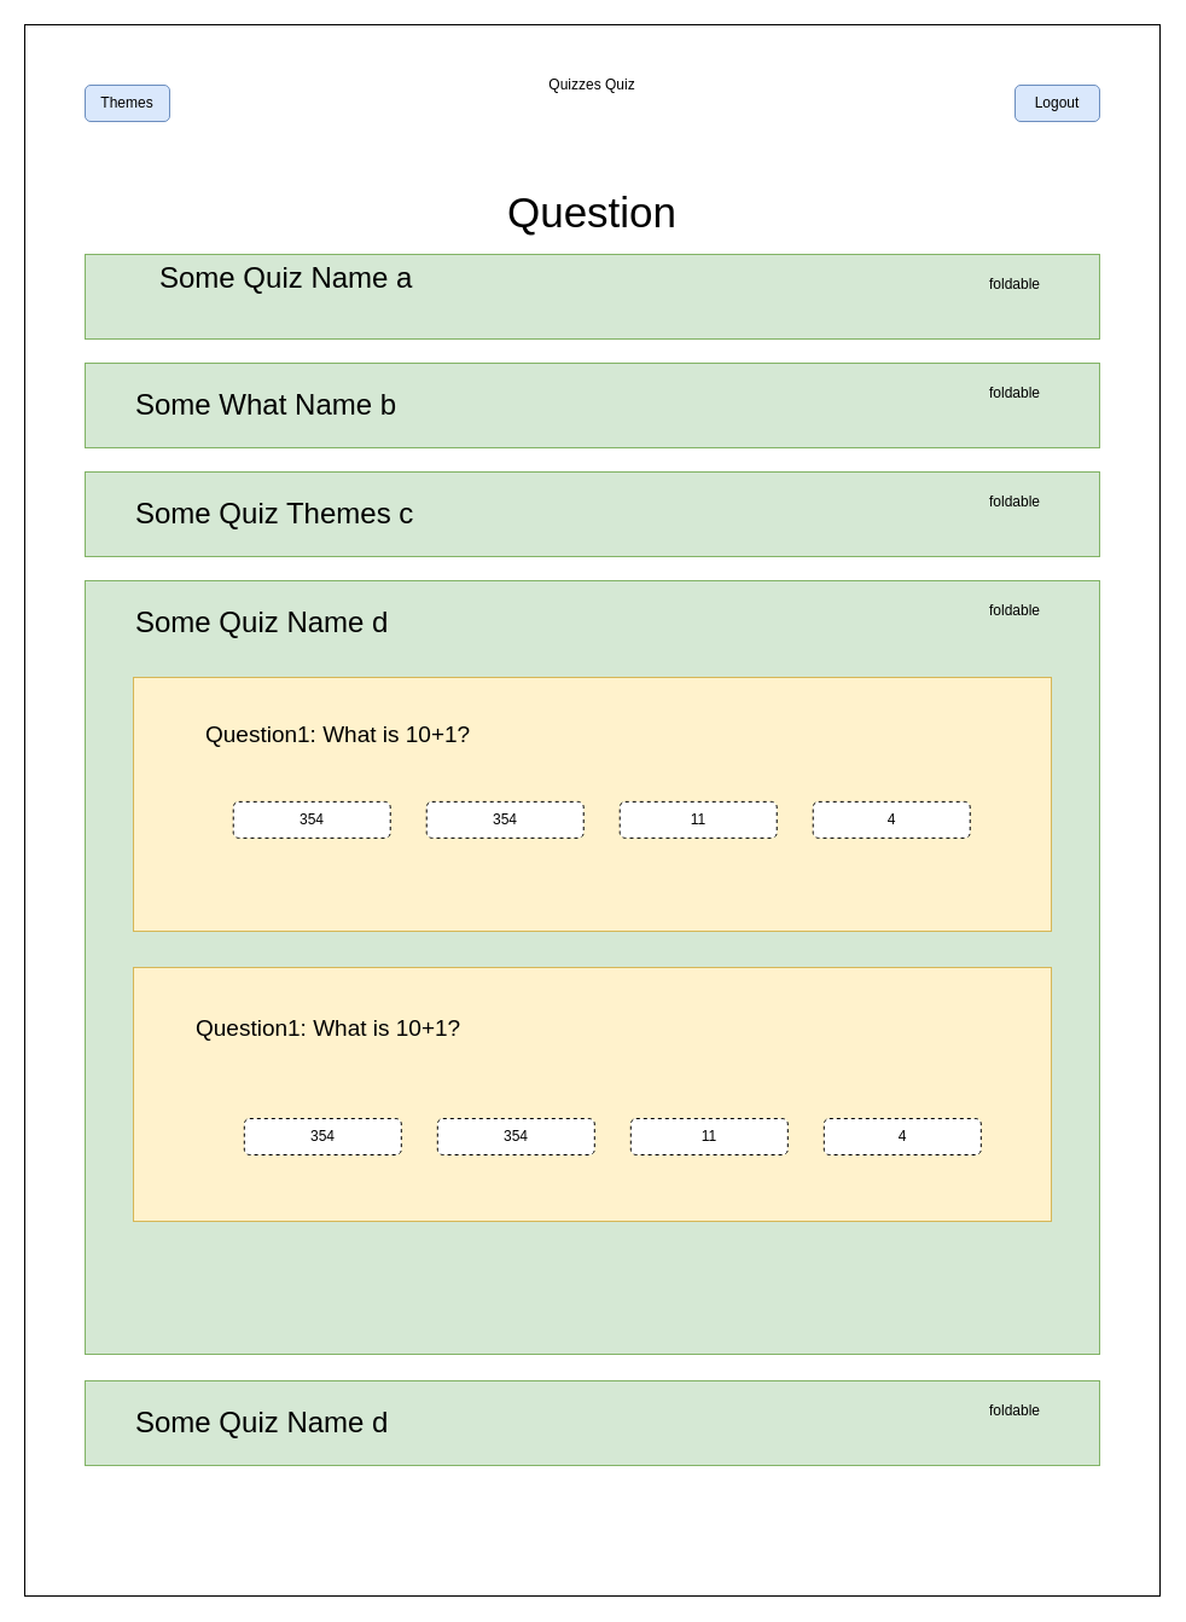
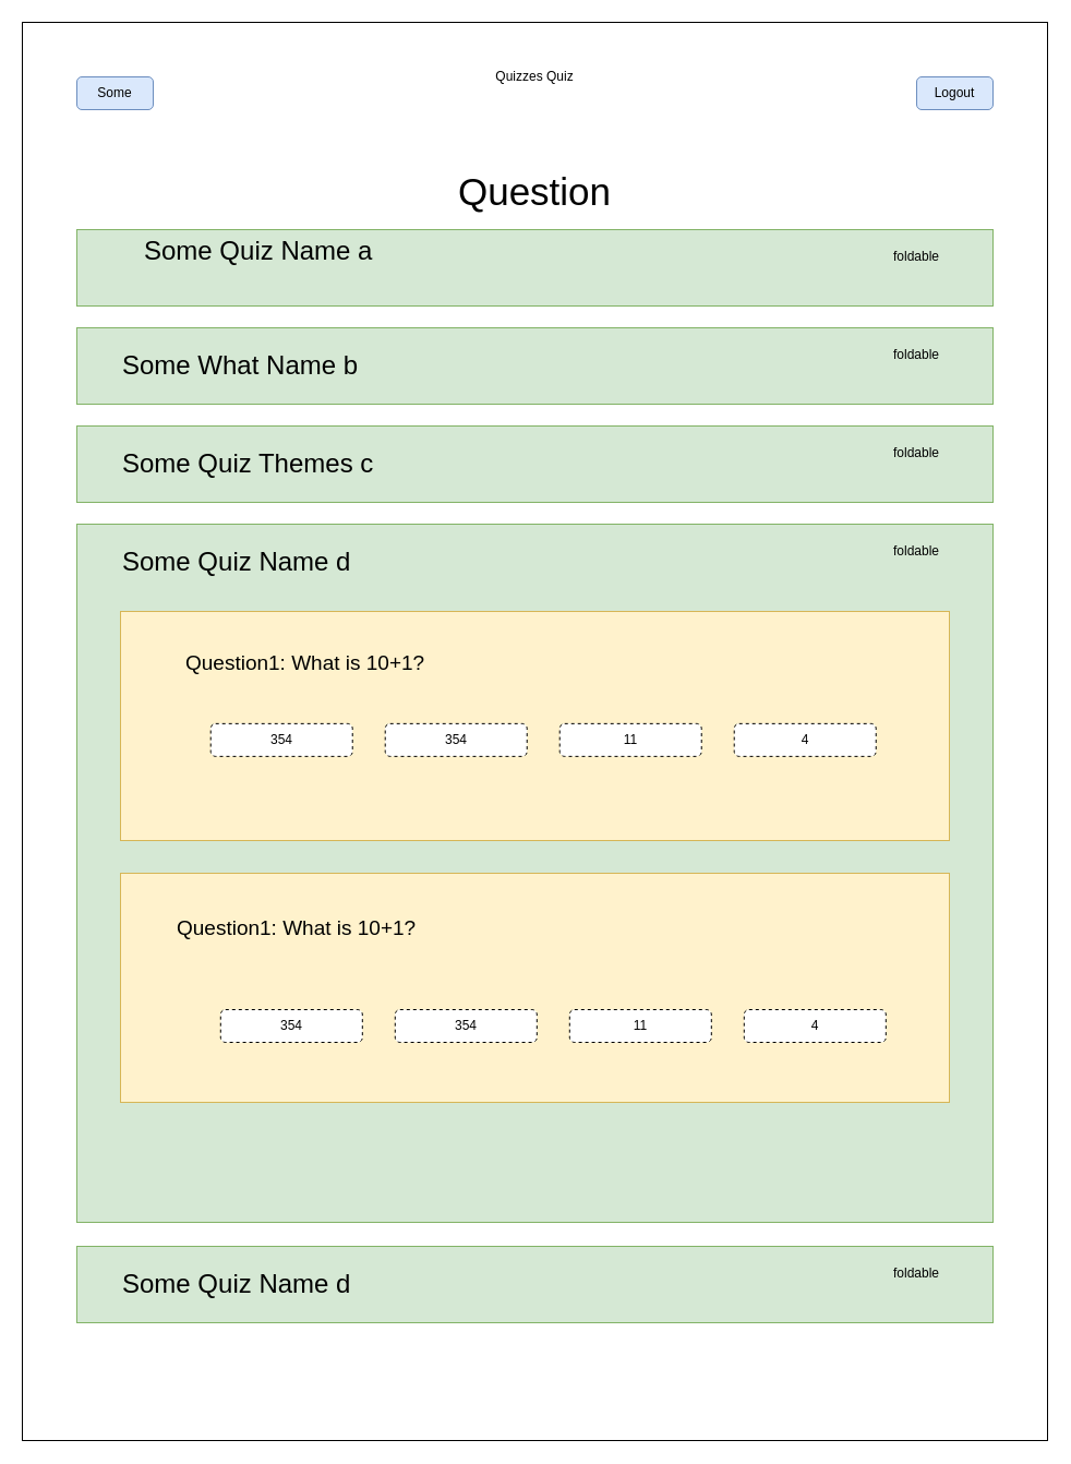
  <mxCell id="0" />
  <mxCell id="1" parent="0" />
  <mxCell id="2" value="" style="rounded=0;whiteSpace=wrap;html=1;" parent="1" vertex="1"><mxGeometry x="20" y="20" width="940" height="1300" as="geometry" /></mxCell>
  <mxCell id="3" value="&lt;font style=&quot;font-size: 12px&quot;&gt;Quizzes Quiz&lt;/font&gt;" style="text;html=1;strokeColor=none;fillColor=none;align=center;verticalAlign=middle;whiteSpace=wrap;rounded=0;" parent="1" vertex="1"><mxGeometry x="80" y="60" width="820" height="20" as="geometry" /></mxCell>
  <mxCell id="4" value="Logout" style="text;html=1;align=center;verticalAlign=middle;whiteSpace=wrap;rounded=1;strokeColor=#6c8ebf;fillColor=#dae8fc;" parent="1" vertex="1"><mxGeometry x="840" y="70" width="70" height="30" as="geometry" /></mxCell>
  <mxCell id="5" value="&lt;font style=&quot;font-size: 35px&quot;&gt;Question&lt;/font&gt;" style="text;html=1;strokeColor=none;fillColor=none;align=center;verticalAlign=middle;whiteSpace=wrap;rounded=0;" parent="1" vertex="1"><mxGeometry x="390" y="150" width="200" height="50" as="geometry" /></mxCell>
- <mxCell id="6" value="Themes" style="text;html=1;align=center;verticalAlign=middle;whiteSpace=wrap;rounded=1;strokeColor=#6c8ebf;fillColor=#dae8fc;" parent="1" vertex="1"><mxGeometry x="70" y="70" width="70" height="30" as="geometry" /></mxCell>
+ <mxCell id="6" value="Some" style="text;html=1;align=center;verticalAlign=middle;whiteSpace=wrap;rounded=1;strokeColor=#6c8ebf;fillColor=#dae8fc;" parent="1" vertex="1"><mxGeometry x="70" y="70" width="70" height="30" as="geometry" /></mxCell>
  <mxCell id="7" value="" style="group" parent="1" vertex="1" connectable="0"><mxGeometry x="70" y="210" width="840" height="70" as="geometry" /></mxCell>
  <mxCell id="8" value="" style="rounded=0;whiteSpace=wrap;html=1;strokeColor=#82b366;fillColor=#d5e8d4;align=center;" parent="7" vertex="1"><mxGeometry width="840" height="70" as="geometry" /></mxCell>
  <mxCell id="9" value="&lt;font style=&quot;font-size: 24px&quot;&gt;Some Quiz Name a&lt;/font&gt;" style="text;html=1;strokeColor=none;fillColor=none;align=left;verticalAlign=middle;whiteSpace=wrap;rounded=0;" parent="7" vertex="1"><mxGeometry x="60" y="5" width="280" height="30" as="geometry" /></mxCell>
  <mxCell id="10" value="foldable" style="text;html=1;strokeColor=none;fillColor=none;align=center;verticalAlign=middle;whiteSpace=wrap;rounded=0;" parent="7" vertex="1"><mxGeometry x="740" y="10" width="60" height="30" as="geometry" /></mxCell>
  <mxCell id="11" value="" style="group" parent="1" vertex="1" connectable="0"><mxGeometry x="70" y="300" width="840" height="70" as="geometry" /></mxCell>
  <mxCell id="12" value="" style="rounded=0;whiteSpace=wrap;html=1;strokeColor=#82b366;fillColor=#d5e8d4;align=center;" parent="11" vertex="1"><mxGeometry width="840" height="70" as="geometry" /></mxCell>
  <mxCell id="13" value="&lt;font style=&quot;font-size: 24px&quot;&gt;Some What Name b&lt;/font&gt;" style="text;html=1;strokeColor=none;fillColor=none;align=left;verticalAlign=middle;whiteSpace=wrap;rounded=0;" parent="11" vertex="1"><mxGeometry x="40" y="20" width="280" height="30" as="geometry" /></mxCell>
  <mxCell id="14" value="foldable" style="text;html=1;strokeColor=none;fillColor=none;align=center;verticalAlign=middle;whiteSpace=wrap;rounded=0;" parent="11" vertex="1"><mxGeometry x="740" y="10" width="60" height="30" as="geometry" /></mxCell>
  <mxCell id="15" value="" style="group" parent="1" vertex="1" connectable="0"><mxGeometry x="70" y="390" width="840" height="70" as="geometry" /></mxCell>
  <mxCell id="16" value="" style="rounded=0;whiteSpace=wrap;html=1;strokeColor=#82b366;fillColor=#d5e8d4;align=center;" parent="15" vertex="1"><mxGeometry width="840" height="70" as="geometry" /></mxCell>
  <mxCell id="17" value="&lt;font style=&quot;font-size: 24px&quot;&gt;Some Quiz Themes c&lt;/font&gt;" style="text;html=1;strokeColor=none;fillColor=none;align=left;verticalAlign=middle;whiteSpace=wrap;rounded=0;" parent="15" vertex="1"><mxGeometry x="40" y="20" width="280" height="30" as="geometry" /></mxCell>
  <mxCell id="18" value="foldable" style="text;html=1;strokeColor=none;fillColor=none;align=center;verticalAlign=middle;whiteSpace=wrap;rounded=0;" parent="15" vertex="1"><mxGeometry x="740" y="10" width="60" height="30" as="geometry" /></mxCell>
  <mxCell id="19" value="" style="rounded=0;whiteSpace=wrap;html=1;strokeColor=#82b366;fillColor=#d5e8d4;align=center;" parent="1" vertex="1"><mxGeometry x="70" y="480" width="840" height="640" as="geometry" /></mxCell>
  <mxCell id="20" value="&lt;font style=&quot;font-size: 24px&quot;&gt;Some Quiz Name d&lt;/font&gt;" style="text;html=1;strokeColor=none;fillColor=none;align=left;verticalAlign=middle;whiteSpace=wrap;rounded=0;" parent="1" vertex="1"><mxGeometry x="110" y="500" width="280" height="30" as="geometry" /></mxCell>
  <mxCell id="21" value="&lt;span&gt;foldable&lt;/span&gt;" style="text;html=1;strokeColor=none;fillColor=none;align=center;verticalAlign=middle;whiteSpace=wrap;rounded=0;" parent="1" vertex="1"><mxGeometry x="810" y="490" width="60" height="30" as="geometry" /></mxCell>
  <mxCell id="22" value="" style="group" parent="1" vertex="1" connectable="0"><mxGeometry x="70" y="1142" width="840" height="70" as="geometry" /></mxCell>
  <mxCell id="23" value="" style="rounded=0;whiteSpace=wrap;html=1;strokeColor=#82b366;fillColor=#d5e8d4;align=center;" parent="22" vertex="1"><mxGeometry width="840" height="70" as="geometry" /></mxCell>
  <mxCell id="24" value="&lt;font style=&quot;font-size: 24px&quot;&gt;Some Quiz Name d&lt;/font&gt;" style="text;html=1;strokeColor=none;fillColor=none;align=left;verticalAlign=middle;whiteSpace=wrap;rounded=0;" parent="22" vertex="1"><mxGeometry x="40" y="20" width="280" height="30" as="geometry" /></mxCell>
  <mxCell id="25" value="foldable" style="text;html=1;strokeColor=none;fillColor=none;align=center;verticalAlign=middle;whiteSpace=wrap;rounded=0;" parent="22" vertex="1"><mxGeometry x="740" y="10" width="60" height="30" as="geometry" /></mxCell>
  <mxCell id="26" value="" style="rounded=0;whiteSpace=wrap;html=1;strokeColor=#d6b656;fillColor=#fff2cc;align=center;" parent="1" vertex="1"><mxGeometry x="110" y="560" width="760" height="210" as="geometry" /></mxCell>
  <mxCell id="27" value="&lt;font style=&quot;font-size: 19px&quot;&gt;Question1: What is 10+1?&lt;/font&gt;" style="text;html=1;strokeColor=none;fillColor=none;align=left;verticalAlign=middle;whiteSpace=wrap;rounded=0;" parent="1" vertex="1"><mxGeometry x="168" y="597.146" width="253.333" height="21.429" as="geometry" /></mxCell>
  <mxCell id="28" style="edgeStyle=orthogonalEdgeStyle;rounded=0;orthogonalLoop=1;jettySize=auto;html=1;exitX=0.5;exitY=1;exitDx=0;exitDy=0;" parent="1" source="26" target="26" edge="1"><mxGeometry x="230" y="210" as="geometry" /></mxCell>
  <mxCell id="29" value="" style="group" parent="1" vertex="1" connectable="0"><mxGeometry x="150.91" y="577.86" width="651.81" height="115" as="geometry" /></mxCell>
  <mxCell id="30" value="354" style="rounded=1;whiteSpace=wrap;html=1;gradientColor=none;dashed=1;" parent="29" vertex="1"><mxGeometry x="41.81" y="85" width="130" height="30" as="geometry" /></mxCell>
  <mxCell id="31" value="354" style="rounded=1;whiteSpace=wrap;html=1;gradientColor=none;dashed=1;" parent="29" vertex="1"><mxGeometry x="201.81" y="85" width="130" height="30" as="geometry" /></mxCell>
  <mxCell id="32" value="11" style="rounded=1;whiteSpace=wrap;html=1;gradientColor=none;dashed=1;" parent="29" vertex="1"><mxGeometry x="361.81" y="85" width="130" height="30" as="geometry" /></mxCell>
  <mxCell id="33" value="4" style="rounded=1;whiteSpace=wrap;html=1;gradientColor=none;dashed=1;" parent="29" vertex="1"><mxGeometry x="521.81" y="85" width="130" height="30" as="geometry" /></mxCell>
  <mxCell id="34" value="" style="rounded=0;whiteSpace=wrap;html=1;strokeColor=#d6b656;fillColor=#fff2cc;align=center;" vertex="1" parent="1"><mxGeometry x="110" y="800" width="760" height="210" as="geometry" /></mxCell>
  <mxCell id="35" value="" style="rounded=0;whiteSpace=wrap;html=1;strokeColor=#d6b656;fillColor=#fff2cc;align=center;" vertex="1" parent="1"><mxGeometry x="110" y="800" width="760" height="210" as="geometry" /></mxCell>
  <mxCell id="36" value="" style="group" vertex="1" connectable="0" parent="1"><mxGeometry x="160" y="840" width="651.81" height="115" as="geometry" /></mxCell>
  <mxCell id="37" value="354" style="rounded=1;whiteSpace=wrap;html=1;gradientColor=none;dashed=1;" vertex="1" parent="36"><mxGeometry x="41.81" y="85" width="130" height="30" as="geometry" /></mxCell>
  <mxCell id="38" value="354" style="rounded=1;whiteSpace=wrap;html=1;gradientColor=none;dashed=1;" vertex="1" parent="36"><mxGeometry x="201.81" y="85" width="130" height="30" as="geometry" /></mxCell>
  <mxCell id="39" value="11" style="rounded=1;whiteSpace=wrap;html=1;gradientColor=none;dashed=1;" vertex="1" parent="36"><mxGeometry x="361.81" y="85" width="130" height="30" as="geometry" /></mxCell>
  <mxCell id="40" value="4" style="rounded=1;whiteSpace=wrap;html=1;gradientColor=none;dashed=1;" vertex="1" parent="36"><mxGeometry x="521.81" y="85" width="130" height="30" as="geometry" /></mxCell>
  <mxCell id="41" value="&lt;font style=&quot;font-size: 19px&quot;&gt;Question1: What is 10+1?&lt;/font&gt;" style="text;html=1;strokeColor=none;fillColor=none;align=left;verticalAlign=middle;whiteSpace=wrap;rounded=0;" vertex="1" parent="1"><mxGeometry x="160" y="839.996" width="253.333" height="21.429" as="geometry" /></mxCell>
